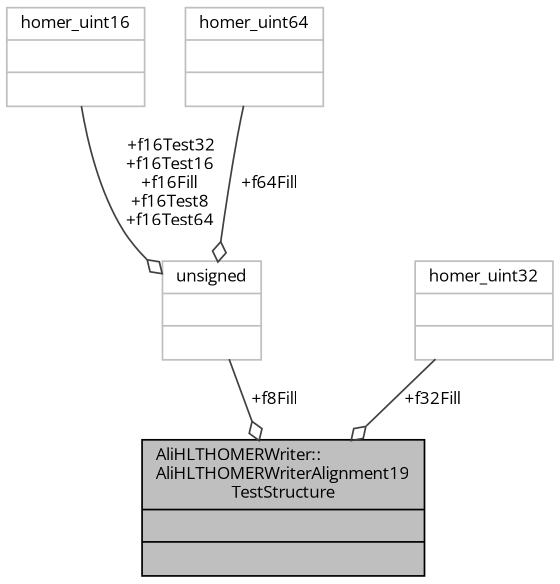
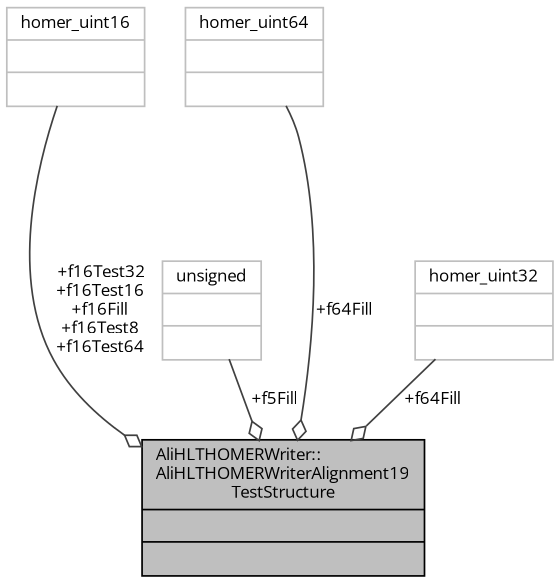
  digraph {
    fontname="Open Sans"
    node [color=grey75 fontname="Open Sans" fontsize=10 shape=record]
    edge [arrowhead=odiamond color=grey25 fontname="Open Sans" fontsize=10 labelfontname=Helvetica labelfontsize=10 style=solid]
    n1 [color=black fillcolor=grey75 fontcolor=black height=0.2 label="{AliHLTHOMERWriter::\lAliHLTHOMERWriterAlignment19\lTestStructure\n||}" style=filled width=0.4]
    n2 [height=0.2 label="{homer_uint16\n||}" width=0.4]
    n3 [height=0.2 label="{unsigned\n||}" width=0.4]
    n4 [height=0.2 label="{homer_uint64\n||}" width=0.4]
    n5 [height=0.2 label="{homer_uint32\n||}" width=0.4]
-   n2 -> n3 [label=" +f16Test32\n+f16Test16\n+f16Fill\n+f16Test8\n+f16Test64"]
-   n3 -> n1 [label=" +f8Fill"]
-   n4 -> n3 [label=" +f64Fill"]
-   n5 -> n1 [label=" +f32Fill"]
+   n2 -> n1 [label=" +f16Test32\n+f16Test16\n+f16Fill\n+f16Test8\n+f16Test64"]
+   n3 -> n1 [label=" +f5Fill"]
+   n4 -> n1 [label=" +f64Fill"]
+   n5 -> n1 [label=" +f64Fill"]
  }
